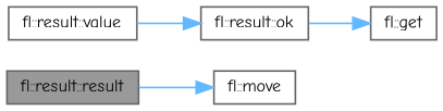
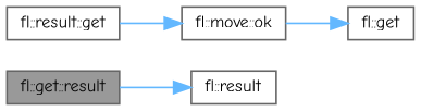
  digraph {
    fontname="Comic Neue"
    rankdir=LR
    node [color=grey40 fillcolor=white fontname="Comic Neue" fontsize=10 shape=box style=filled]
    edge [color=steelblue1 fontname="Comic Neue" fontsize=10 labelfontname=Helvetica labelfontsize=10 style=solid]
-   n1 [color=gray40 fillcolor=grey60 fontcolor=black height=0.2 label="fl::result::result" width=0.4]
-   n2 [height=0.2 label="fl::move" width=0.4]
-   n3 [height=0.2 label="fl::result::value" width=0.4]
-   n4 [height=0.2 label="fl::result::ok" width=0.4]
+   n1 [color=gray40 fillcolor=grey60 fontcolor=black height=0.2 label="fl::get::result" width=0.4]
+   n2 [height=0.2 label="fl::result" width=0.4]
+   n3 [height=0.2 label="fl::result::get" width=0.4]
+   n4 [height=0.2 label="fl::move::ok" width=0.4]
    n5 [height=0.2 label="fl::get" width=0.4]
    n1 -> n2
    n3 -> n4
    n4 -> n5
  }
